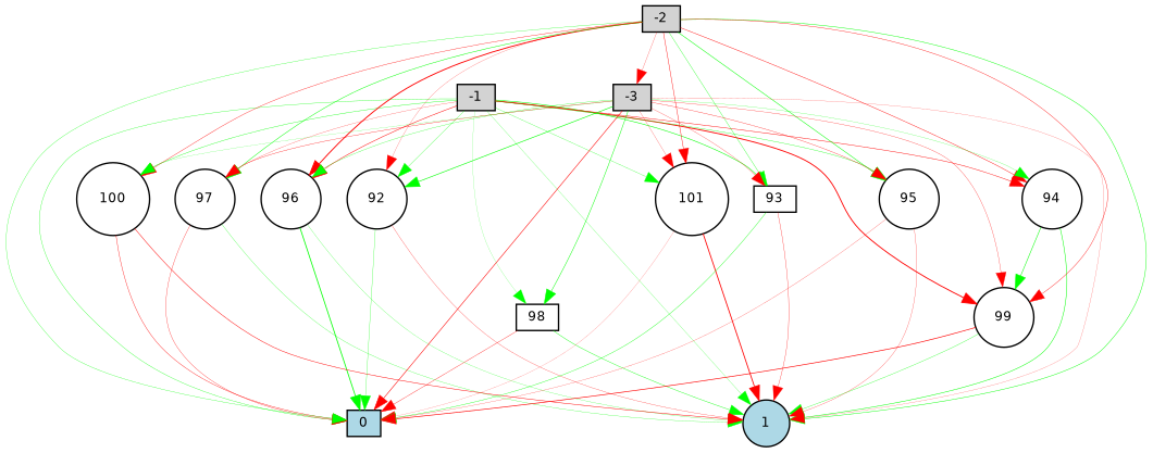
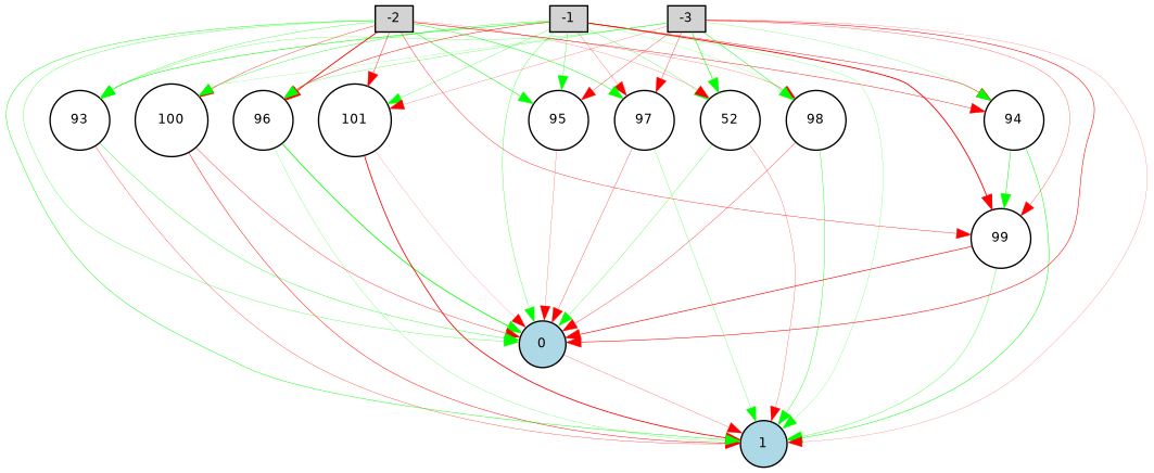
  digraph {
    fontname="DejaVu Sans"
    node [fillcolor=white fontname="DejaVu Sans" fontsize=9 shape=circle style=filled]
    edge [color=red fontname="DejaVu Sans" style=solid]
    -1 [fillcolor=lightgray height=0.2 shape=box width=0.2]
-   0 [fillcolor=lightblue height=0.2 shape=box width=0.2]
+   0 [fillcolor=lightblue height=0.2 width=0.2]
    1 [fillcolor=lightblue height=0.2 width=0.2]
    96 [height=0.2 width=0.2]
    97 [height=0.2 width=0.2]
-   98 [height=0.2 shape=box width=0.2]
+   98 [height=0.2 width=0.2]
    99 [height=0.2 width=0.2]
    100 [height=0.2 width=0.2]
    101 [height=0.2 width=0.2]
-   92 [height=0.2 width=0.2]
-   93 [height=0.2 shape=box width=0.2]
+   92 [height=0.2 width=0.2 label=52]
+   93 [height=0.2 width=0.2]
    94 [height=0.2 width=0.2]
    95 [height=0.2 width=0.2]
    -2 [fillcolor=lightgray height=0.2 shape=box width=0.2]
    -3 [fillcolor=lightgray height=0.2 shape=box width=0.2]
    -1 -> 0 [color=green penwidth=0.22899997167054245]
    -1 -> 1 [color=green penwidth=0.1452960563213647]
    -1 -> 96 [penwidth=0.35406516617578887]
    -1 -> 97 [penwidth=0.16054885323756968]
    -1 -> 98 [color=green penwidth=0.11295421080709984]
    -1 -> 99 [penwidth=0.6486870579558601]
    -1 -> 100 [color=green penwidth=0.26183887406419937]
    -1 -> 101 [color=green penwidth=0.1922214008837546]
    -1 -> 92 [color=green penwidth=0.20012943973408492]
    -1 -> 93 [color=green penwidth=0.39245446167846576]
    -1 -> 94 [penwidth=0.31964314097055035]
    -1 -> 95 [color=green penwidth=0.24163148507369223]
    96 -> 0 [color=green penwidth=0.5759346369717967]
    96 -> 1 [color=green penwidth=0.1572296403055479]
    97 -> 0 [penwidth=0.2168754505248347]
    97 -> 1 [color=green penwidth=0.18332261212461548]
    98 -> 0 [penwidth=0.2365918892562448]
    98 -> 1 [color=green penwidth=0.28255485444767514]
    99 -> 0 [penwidth=0.460936766089621]
    99 -> 1 [color=green penwidth=0.2239316301205148]
    100 -> 0 [penwidth=0.2684796465473335]
    100 -> 1 [penwidth=0.3378604393774739]
    101 -> 0 [penwidth=0.10586603524526601]
    101 -> 1 [penwidth=0.6025226930614227]
    92 -> 0 [color=green penwidth=0.19948777391634098]
    92 -> 1 [penwidth=0.17917139831838702]
    93 -> 0 [color=green penwidth=0.2610411113088603]
    93 -> 1 [penwidth=0.21320306586300503]
    94 -> 1 [color=green penwidth=0.3552926470184623]
    94 -> 99 [color=green penwidth=0.3704348742240957]
    95 -> 0 [penwidth=0.1505120053570705]
-   95 -> 1 [penwidth=0.1705026385634355]
+   0 -> 1 [penwidth=0.1705026385634355]
    -2 -> 0 [color=green penwidth=0.20612169194366758]
    -2 -> 1 [color=green penwidth=0.3227956896756138]
    -2 -> 96 [penwidth=0.6632609274229527]
    -2 -> 97 [color=green penwidth=0.34894638001482936]
-   -2 -> -3 [penwidth=0.16388966187987275]
+   -2 -> 98 [penwidth=0.16388966187987275]
    -2 -> 99 [penwidth=0.2716734404482164]
    -2 -> 100 [penwidth=0.2576643566310277]
    -2 -> 101 [penwidth=0.2928782931362802]
    -2 -> 92 [penwidth=0.13639250275209486]
    -2 -> 93 [color=green penwidth=0.23272325649859385]
    -2 -> 94 [penwidth=0.30701271343872716]
    -2 -> 95 [color=green penwidth=0.3690478403138102]
    -3 -> 0 [penwidth=0.3998339555932653]
    -3 -> 1 [penwidth=0.12508538808182018]
    -3 -> 96 [color=green penwidth=0.20009816918640894]
    -3 -> 97 [penwidth=0.2340607995911995]
    -3 -> 98 [color=green penwidth=0.3459707451791818]
    -3 -> 99 [penwidth=0.19483132953219184]
    -3 -> 100 [color=green penwidth=0.11837921531984663]
    -3 -> 101 [penwidth=0.14781060035401372]
    -3 -> 92 [color=green penwidth=0.4323096567288216]
-   -3 -> 93 [penwidth=0.17260201328695862]
+   -3 -> 93 [color=green penwidth=0.17260201328695862]
    -3 -> 94 [color=green penwidth=0.15120939144337758]
    -3 -> 95 [penwidth=0.22560282767983875]
  }
